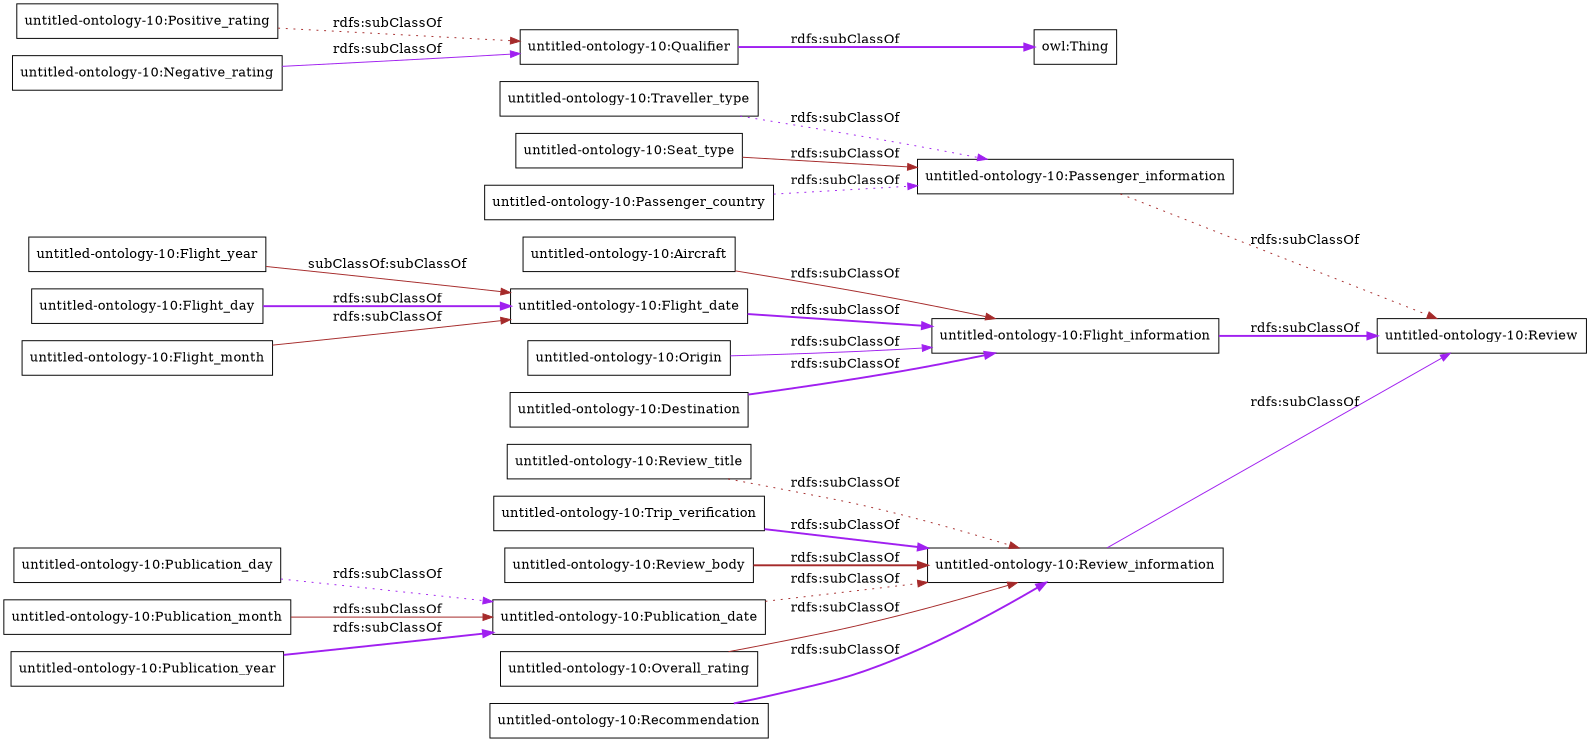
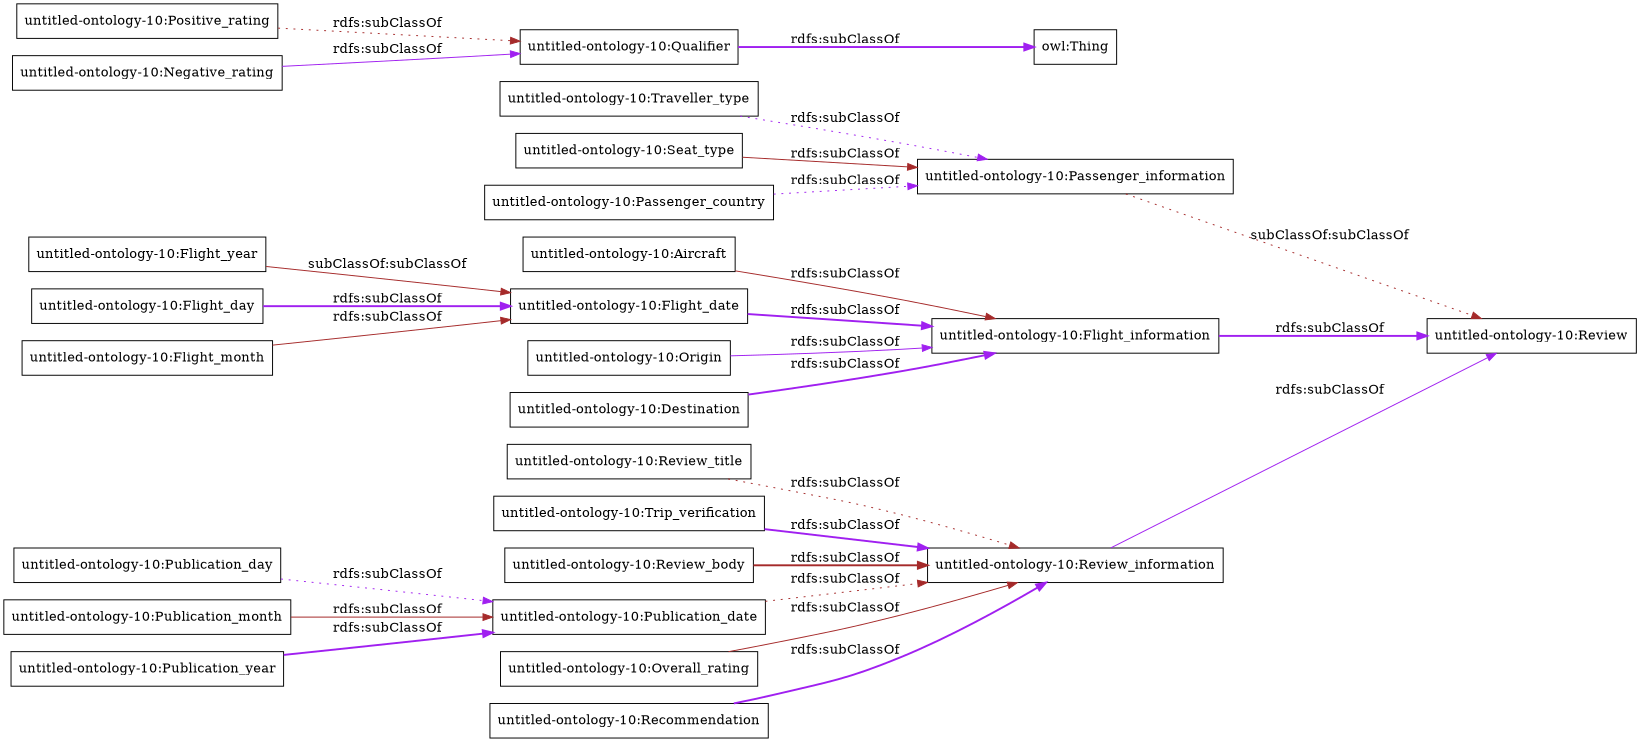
  digraph {
    rankdir=LR
    node [color=black shape=rectangle]
    edge [color=purple style=solid]
    "untitled-ontology-10:Review_title"
    "untitled-ontology-10:Review_information"
    "untitled-ontology-10:Review"
    "untitled-ontology-10:Seat_type"
    "untitled-ontology-10:Passenger_information"
    "untitled-ontology-10:Publication_day"
    "untitled-ontology-10:Publication_date"
    "untitled-ontology-10:Overall_rating"
    "untitled-ontology-10:Flight_year"
    "untitled-ontology-10:Flight_date"
    "untitled-ontology-10:Flight_information"
    "untitled-ontology-10:Positive_rating"
    "untitled-ontology-10:Qualifier"
    "owl:Thing"
    "untitled-ontology-10:Origin"
    "untitled-ontology-10:Negative_rating"
    "untitled-ontology-10:Destination"
    "untitled-ontology-10:Recommendation"
    "untitled-ontology-10:Trip_verification"
    "untitled-ontology-10:Publication_month"
    "untitled-ontology-10:Passenger_country"
    "untitled-ontology-10:Flight_day"
    "untitled-ontology-10:Traveller_type"
    "untitled-ontology-10:Aircraft"
    "untitled-ontology-10:Publication_year"
    "untitled-ontology-10:Review_body"
    "untitled-ontology-10:Flight_month"
    "untitled-ontology-10:Review_title" -> "untitled-ontology-10:Review_information" [color=brown label="rdfs:subClassOf" style=dotted]
    "untitled-ontology-10:Review_information" -> "untitled-ontology-10:Review" [label="rdfs:subClassOf"]
    "untitled-ontology-10:Seat_type" -> "untitled-ontology-10:Passenger_information" [color=brown label="rdfs:subClassOf"]
-   "untitled-ontology-10:Passenger_information" -> "untitled-ontology-10:Review" [color=brown label="rdfs:subClassOf" style=dotted]
+   "untitled-ontology-10:Passenger_information" -> "untitled-ontology-10:Review" [color=brown label="subClassOf:subClassOf" style=dotted]
    "untitled-ontology-10:Publication_day" -> "untitled-ontology-10:Publication_date" [label="rdfs:subClassOf" style=dotted]
    "untitled-ontology-10:Publication_date" -> "untitled-ontology-10:Review_information" [color=brown label="rdfs:subClassOf" style=dotted]
    "untitled-ontology-10:Overall_rating" -> "untitled-ontology-10:Review_information" [color=brown label="rdfs:subClassOf"]
    "untitled-ontology-10:Flight_year" -> "untitled-ontology-10:Flight_date" [color=brown label="subClassOf:subClassOf"]
    "untitled-ontology-10:Flight_date" -> "untitled-ontology-10:Flight_information" [label="rdfs:subClassOf" style=bold]
    "untitled-ontology-10:Flight_information" -> "untitled-ontology-10:Review" [label="rdfs:subClassOf" style=bold]
    "untitled-ontology-10:Positive_rating" -> "untitled-ontology-10:Qualifier" [color=brown label="rdfs:subClassOf" style=dotted]
    "untitled-ontology-10:Qualifier" -> "owl:Thing" [label="rdfs:subClassOf" style=bold]
    "untitled-ontology-10:Origin" -> "untitled-ontology-10:Flight_information" [label="rdfs:subClassOf"]
    "untitled-ontology-10:Negative_rating" -> "untitled-ontology-10:Qualifier" [label="rdfs:subClassOf"]
    "untitled-ontology-10:Destination" -> "untitled-ontology-10:Flight_information" [label="rdfs:subClassOf" style=bold]
    "untitled-ontology-10:Recommendation" -> "untitled-ontology-10:Review_information" [label="rdfs:subClassOf" style=bold]
    "untitled-ontology-10:Trip_verification" -> "untitled-ontology-10:Review_information" [label="rdfs:subClassOf" style=bold]
    "untitled-ontology-10:Publication_month" -> "untitled-ontology-10:Publication_date" [color=brown label="rdfs:subClassOf"]
    "untitled-ontology-10:Passenger_country" -> "untitled-ontology-10:Passenger_information" [label="rdfs:subClassOf" style=dotted]
    "untitled-ontology-10:Flight_day" -> "untitled-ontology-10:Flight_date" [label="rdfs:subClassOf" style=bold]
    "untitled-ontology-10:Traveller_type" -> "untitled-ontology-10:Passenger_information" [label="rdfs:subClassOf" style=dotted]
    "untitled-ontology-10:Aircraft" -> "untitled-ontology-10:Flight_information" [color=brown label="rdfs:subClassOf"]
    "untitled-ontology-10:Publication_year" -> "untitled-ontology-10:Publication_date" [label="rdfs:subClassOf" style=bold]
    "untitled-ontology-10:Review_body" -> "untitled-ontology-10:Review_information" [color=brown label="rdfs:subClassOf" style=bold]
    "untitled-ontology-10:Flight_month" -> "untitled-ontology-10:Flight_date" [color=brown label="rdfs:subClassOf"]
  }
